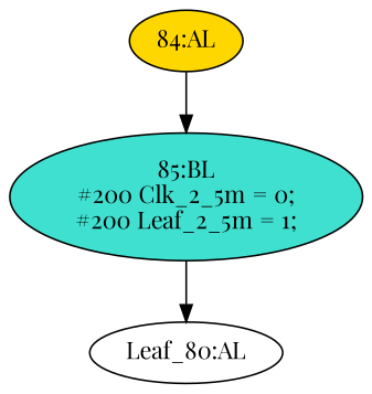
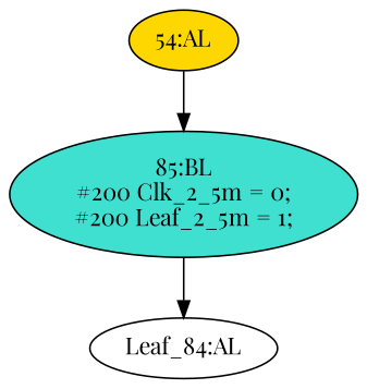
  strict digraph {
    fontname="Playfair Display"
    node [fontname="Playfair Display" style=filled]
    edge [cond="[]" fontname="Playfair Display" lineno=None]
-   n1 [ast="<pyverilog.vparser.ast.Always object at 0x7fa9cb93c150>" clk_sens=False fillcolor=gold label="84:AL" sens="[]" statements="[]" typ=Always use_var="[]"]
+   n1 [ast="<pyverilog.vparser.ast.Always object at 0x7fa9cb93c150>" clk_sens=False fillcolor=gold label="54:AL" sens="[]" statements="[]" typ=Always use_var="[]"]
    n2 [ast="<pyverilog.vparser.ast.Block object at 0x7fa9cb93c650>" fillcolor=turquoise label="85:BL\n#200 Clk_2_5m = 0;\n#200 Leaf_2_5m = 1;" statements="[<pyverilog.vparser.ast.BlockingSubstitution object at 0x7fa9cb93c690>, <pyverilog.vparser.ast.BlockingSubstitution object at 0x7fa9cb93c8d0>]" typ=Block]
-   n3 [def_var="['Clk_2_5m']" label="Leaf_80:AL" style=""]
+   n3 [def_var="['Clk_2_5m']" label="Leaf_84:AL" style=""]
    n1 -> n2
    n2 -> n3
  }
